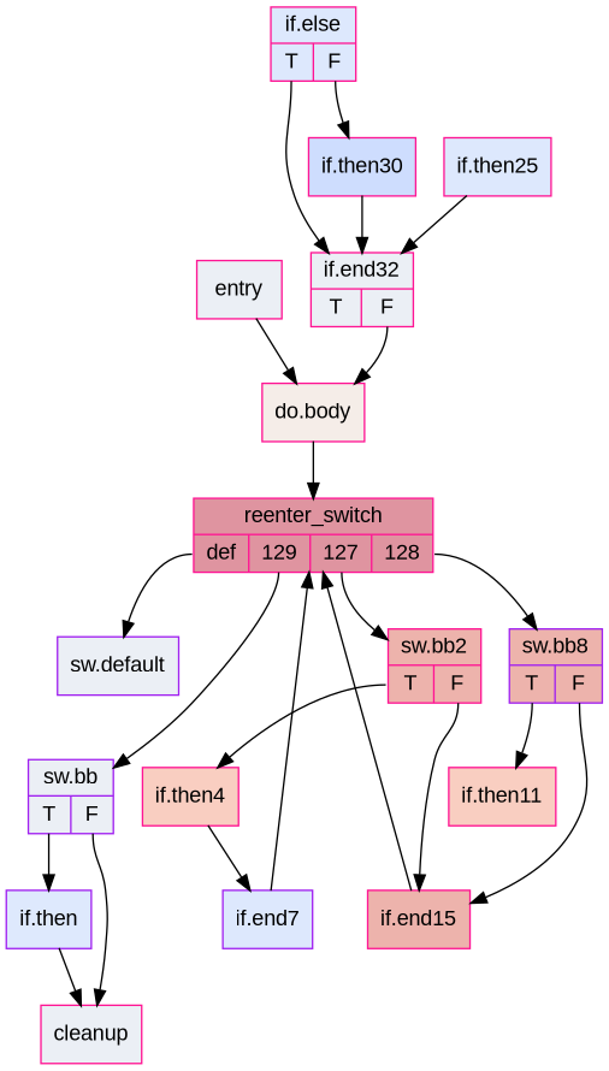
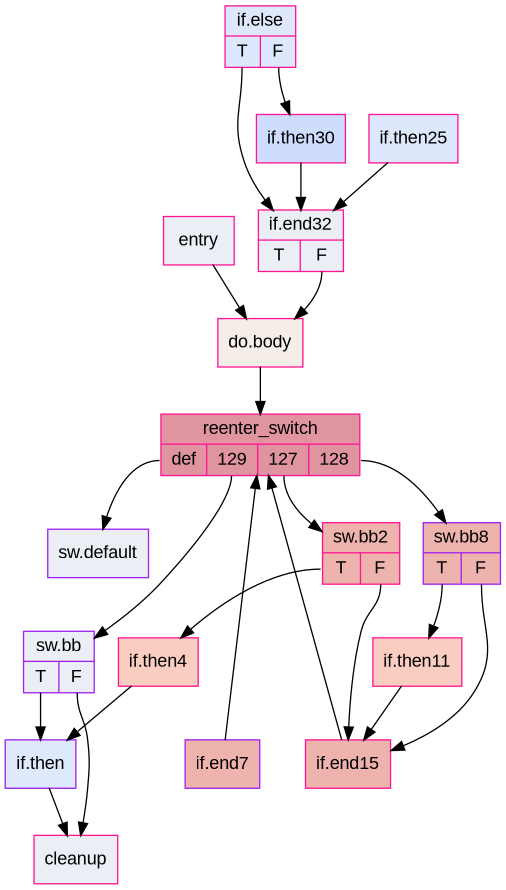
  digraph {
    fontname="Liberation Sans"
    node [color=deeppink fillcolor="#d1dae970" fontname="Liberation Sans" shape=record style=filled]
    edge [fontname="Liberation Sans"]
    n1 [label="{entry}"]
    n2 [fillcolor="#e8d6cc70" label="{do.body}"]
    n3 [fillcolor="#b70d2870" label="{reenter_switch|{<s0>def|<s1>129|<s2>127|<s3>128}}"]
    n4 [color=purple label="{sw.default}"]
    n5 [color=purple label="{sw.bb|{<s0>T|<s1>F}}"]
    n6 [fillcolor="#d6524470" label="{sw.bb2|{<s0>T|<s1>F}}"]
    n7 [color=purple fillcolor="#d6524470" label="{sw.bb8|{<s0>T|<s1>F}}"]
    n8 [color=purple fillcolor="#b5cdfa70" label="{if.then}"]
    n9 [label="{cleanup}"]
    n10 [fillcolor="#f2907270" label="{if.then4}"]
    n11 [fillcolor="#d6524470" label="{if.end15}"]
    n12 [fillcolor="#f2907270" label="{if.then11}"]
    n13 [fillcolor="#b2ccfb70" label="{if.else|{<s0>T|<s1>F}}"]
    n14 [label="{if.end32|{<s0>T|<s1>F}}"]
    n15 [fillcolor="#8fb1fe70" label="{if.then30}"]
    n16 [fillcolor="#b2ccfb70" label="{if.then25}"]
-   n17 [color=purple fillcolor="#b2ccfb70" label="{if.end7}"]
+   n17 [color=purple fillcolor="#d6524470" label="{if.end7}"]
    n1 -> n2
    n2 -> n3
    n3 -> n4 [tailport=s0]
    n3 -> n5 [tailport=s1]
    n3 -> n6 [tailport=s2]
    n3 -> n7 [tailport=s3]
    n5 -> n8 [tailport=s0]
    n5 -> n9 [tailport=s1]
    n6 -> n10 [tailport=s0]
    n6 -> n11 [tailport=s1]
    n7 -> n11 [tailport=s1]
    n7 -> n12 [tailport=s0]
    n8 -> n9
-   n10 -> n17
+   n10 -> n8
    n11 -> n3
+   n12 -> n11
    n13 -> n14 [tailport=s0]
    n13 -> n15 [tailport=s1]
    n14 -> n2 [tailport=s1]
    n15 -> n14
    n16 -> n14
    n17 -> n3
  }
